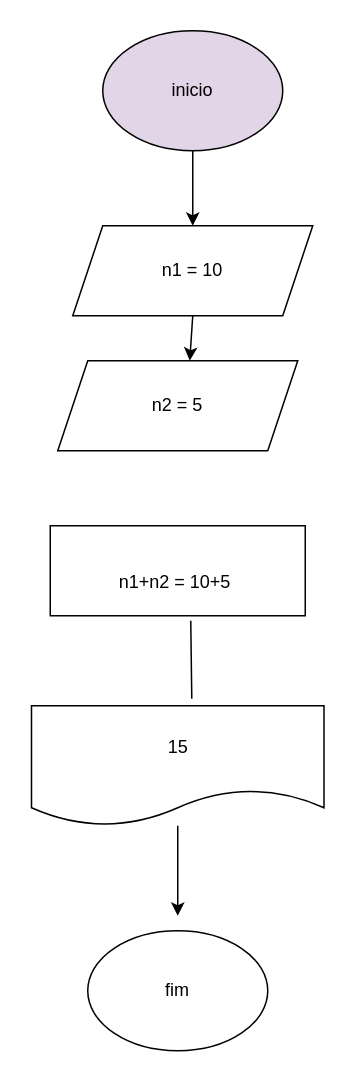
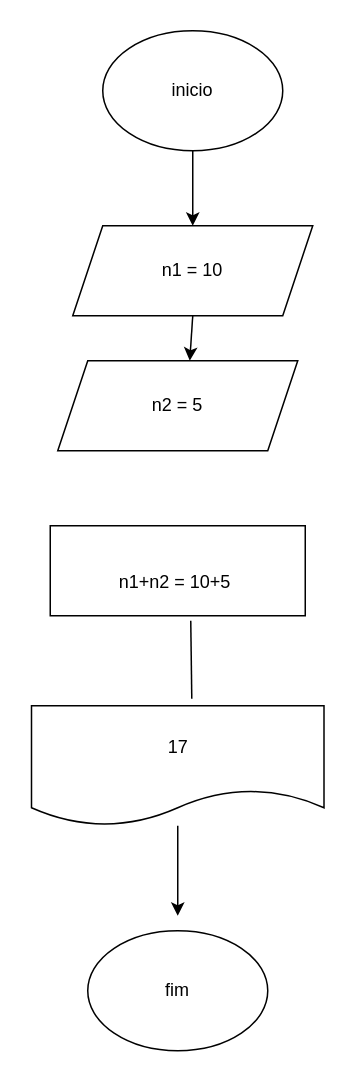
  <mxCell id="0" />
  <mxCell id="1" parent="0" />
- <mxCell id="2" value="inicio" style="ellipse;whiteSpace=wrap;html=1;fillColor=#e1d5e7;" vertex="1" parent="1"><mxGeometry x="68" y="20" width="120" height="80" as="geometry" /></mxCell>
+ <mxCell id="2" value="inicio" style="ellipse;whiteSpace=wrap;html=1;" vertex="1" parent="1"><mxGeometry x="68" y="20" width="120" height="80" as="geometry" /></mxCell>
  <mxCell id="3" value="n1 = 10" style="shape=parallelogram;perimeter=parallelogramPerimeter;whiteSpace=wrap;html=1;fixedSize=1;" vertex="1" parent="1"><mxGeometry x="48" y="150" width="160" height="60" as="geometry" /></mxCell>
  <mxCell id="4" value="n2 = 5" style="shape=parallelogram;perimeter=parallelogramPerimeter;whiteSpace=wrap;html=1;fixedSize=1;" vertex="1" parent="1"><mxGeometry x="38" y="240" width="160" height="60" as="geometry" /></mxCell>
  <mxCell id="5" value="&lt;br&gt;n1+n2 = 10+5&amp;nbsp;" style="rounded=0;whiteSpace=wrap;html=1;" vertex="1" parent="1"><mxGeometry x="33" y="350" width="170" height="60" as="geometry" /></mxCell>
- <mxCell id="6" value="15" style="shape=document;whiteSpace=wrap;html=1;boundedLbl=1;" vertex="1" parent="1"><mxGeometry x="20.5" y="470" width="195" height="80" as="geometry" /></mxCell>
+ <mxCell id="6" value="17" style="shape=document;whiteSpace=wrap;html=1;boundedLbl=1;" vertex="1" parent="1"><mxGeometry x="20.5" y="470" width="195" height="80" as="geometry" /></mxCell>
  <mxCell id="7" value="fim" style="ellipse;whiteSpace=wrap;html=1;" vertex="1" parent="1"><mxGeometry x="58" y="620" width="120" height="80" as="geometry" /></mxCell>
  <mxCell id="8" value="" style="endArrow=classic;html=1;rounded=0;" edge="1" parent="1" source="6"><mxGeometry width="50" height="50" relative="1" as="geometry"><mxPoint x="118" y="650" as="sourcePoint" /><mxPoint x="118" y="610" as="targetPoint" /></mxGeometry></mxCell>
  <mxCell id="9" value="" style="endArrow=none;html=1;rounded=0;exitX=0.551;exitY=1.056;exitDx=0;exitDy=0;exitPerimeter=0;entryX=0.548;entryY=-0.058;entryDx=0;entryDy=0;entryPerimeter=0;" edge="1" parent="1" source="5" target="6"><mxGeometry width="50" height="50" relative="1" as="geometry"><mxPoint x="-162" y="560" as="sourcePoint" /><mxPoint x="-112" y="510" as="targetPoint" /></mxGeometry></mxCell>
  <mxCell id="10" value="" style="endArrow=classic;html=1;rounded=0;exitX=0.5;exitY=1;exitDx=0;exitDy=0;entryX=0.5;entryY=0;entryDx=0;entryDy=0;" edge="1" parent="1" source="2" target="3"><mxGeometry width="50" height="50" relative="1" as="geometry"><mxPoint x="248" y="250" as="sourcePoint" /><mxPoint x="298" y="200" as="targetPoint" /></mxGeometry></mxCell>
  <mxCell id="11" value="" style="endArrow=classic;html=1;rounded=0;exitX=0.5;exitY=1;exitDx=0;exitDy=0;entryX=0.55;entryY=0;entryDx=0;entryDy=0;entryPerimeter=0;" edge="1" parent="1" source="3" target="4"><mxGeometry width="50" height="50" relative="1" as="geometry"><mxPoint x="-72" y="270" as="sourcePoint" /><mxPoint x="-22" y="220" as="targetPoint" /></mxGeometry></mxCell>
